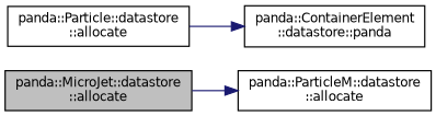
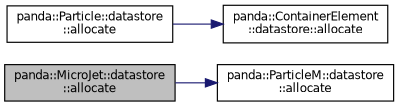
  digraph {
    rankdir=LR
    node [color=black fillcolor=white fontname=Helvetica fontsize=10 shape=record style=filled]
    edge [color=midnightblue fontname=Helvetica fontsize=10 labelfontname=Helvetica labelfontsize=10 style=solid]
    n1 [fillcolor=grey75 fontcolor=black height=0.2 label="panda::MicroJet::datastore\l::allocate" width=0.4]
    n2 [height=0.2 label="panda::ParticleM::datastore\l::allocate" width=0.4]
    n3 [height=0.2 label="panda::Particle::datastore\l::allocate" width=0.4]
-   n4 [height=0.2 label="panda::ContainerElement\l::datastore::panda" width=0.4]
+   n4 [height=0.2 label="panda::ContainerElement\l::datastore::allocate" width=0.4]
    n1 -> n2
    n3 -> n4
  }
